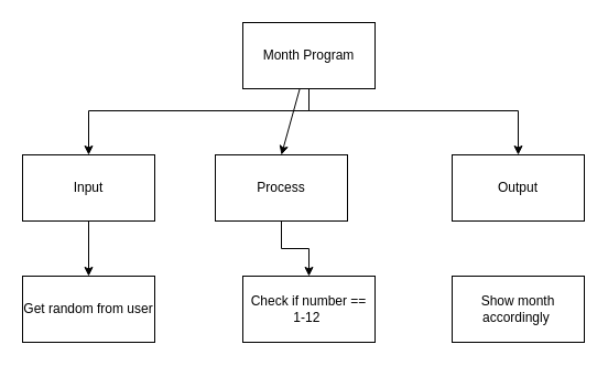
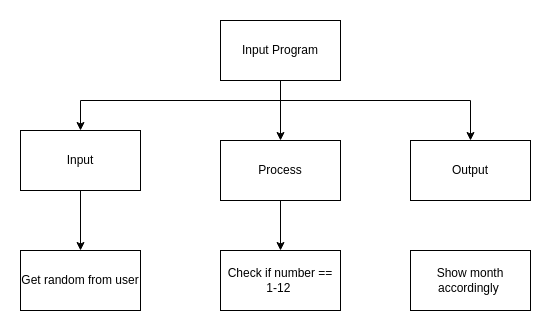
  <mxCell id="0" />
  <mxCell id="1" parent="0" />
  <mxCell id="2" style="edgeStyle=none;html=1;entryX=0.5;entryY=0;entryDx=0;entryDy=0;" parent="1" source="5" target="7" edge="1"><mxGeometry relative="1" as="geometry" /></mxCell>
  <mxCell id="3" style="edgeStyle=orthogonalEdgeStyle;html=1;rounded=0;" parent="1" source="5" target="9" edge="1"><mxGeometry relative="1" as="geometry"><Array as="points"><mxPoint x="280" y="100" /><mxPoint x="80" y="100" /></Array></mxGeometry></mxCell>
  <mxCell id="4" style="edgeStyle=orthogonalEdgeStyle;rounded=0;html=1;" parent="1" source="5" target="10" edge="1"><mxGeometry relative="1" as="geometry"><Array as="points"><mxPoint x="280" y="100" /><mxPoint x="470" y="100" /></Array></mxGeometry></mxCell>
- <mxCell id="5" value="Month Program" style="rounded=0;whiteSpace=wrap;html=1;" parent="1" vertex="1"><mxGeometry x="220" y="20" width="120" height="60" as="geometry" /></mxCell>
+ <mxCell id="5" value="Input Program" style="rounded=0;whiteSpace=wrap;html=1;" parent="1" vertex="1"><mxGeometry x="220" y="20" width="120" height="60" as="geometry" /></mxCell>
  <mxCell id="6" style="edgeStyle=orthogonalEdgeStyle;html=1;entryX=0.5;entryY=0;entryDx=0;entryDy=0;rounded=0;" edge="1" parent="1" source="7" target="12"><mxGeometry relative="1" as="geometry" /></mxCell>
- <mxCell id="7" value="Process" style="rounded=0;whiteSpace=wrap;html=1;" parent="1" vertex="1"><mxGeometry x="195" y="140" width="120" height="60" as="geometry" /></mxCell>
+ <mxCell id="7" value="Process" style="rounded=0;whiteSpace=wrap;html=1;" parent="1" vertex="1"><mxGeometry x="220" y="140" width="120" height="60" as="geometry" /></mxCell>
  <mxCell id="8" style="edgeStyle=orthogonalEdgeStyle;rounded=0;html=1;" parent="1" source="9" target="11" edge="1"><mxGeometry relative="1" as="geometry"><Array as="points"><mxPoint x="80" y="250" /><mxPoint x="80" y="250" /></Array></mxGeometry></mxCell>
- <mxCell id="9" value="Input" style="rounded=0;whiteSpace=wrap;html=1;" parent="1" vertex="1"><mxGeometry x="20" y="140" width="120" height="60" as="geometry" /></mxCell>
+ <mxCell id="9" value="Input" style="rounded=0;whiteSpace=wrap;html=1;" parent="1" vertex="1"><mxGeometry x="20" y="130" width="120" height="60" as="geometry" /></mxCell>
  <mxCell id="10" value="Output" style="rounded=0;whiteSpace=wrap;html=1;" parent="1" vertex="1"><mxGeometry x="410" y="140" width="120" height="60" as="geometry" /></mxCell>
  <mxCell id="11" value="Get random from user" style="rounded=0;whiteSpace=wrap;html=1;" parent="1" vertex="1"><mxGeometry x="20" y="250" width="120" height="60" as="geometry" /></mxCell>
  <mxCell id="12" value="Check if number == 1-12&amp;nbsp;" style="rounded=0;whiteSpace=wrap;html=1;" parent="1" vertex="1"><mxGeometry x="220" y="250" width="120" height="60" as="geometry" /></mxCell>
  <mxCell id="13" value="Show month accordingly&amp;nbsp;" style="rounded=0;whiteSpace=wrap;html=1;" parent="1" vertex="1"><mxGeometry x="410" y="250" width="120" height="60" as="geometry" /></mxCell>
